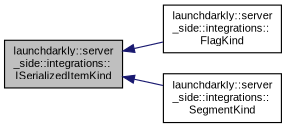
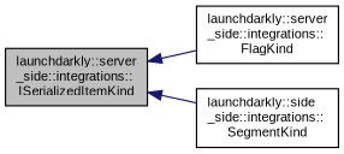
  digraph {
    rankdir=LR
    fontname="Liberation Sans"
    node [color=black fillcolor=white fontname="Liberation Sans" fontsize=10 shape=record style=filled]
    edge [color=midnightblue dir=back fontname="Liberation Sans" fontsize=10 labelfontname=Helvetica labelfontsize=10 style=solid]
    n1 [fillcolor=grey75 fontcolor=black height=0.2 label="launchdarkly::server\l_side::integrations::\lISerializedItemKind" width=0.4]
    n2 [height=0.2 label="launchdarkly::server\l_side::integrations::\lFlagKind" width=0.4]
-   n3 [height=0.2 label="launchdarkly::server\l_side::integrations::\lSegmentKind" width=0.4]
+   n3 [height=0.2 label="launchdarkly::side\l_side::integrations::\lSegmentKind" width=0.4]
    n1 -> n2
    n1 -> n3
  }
